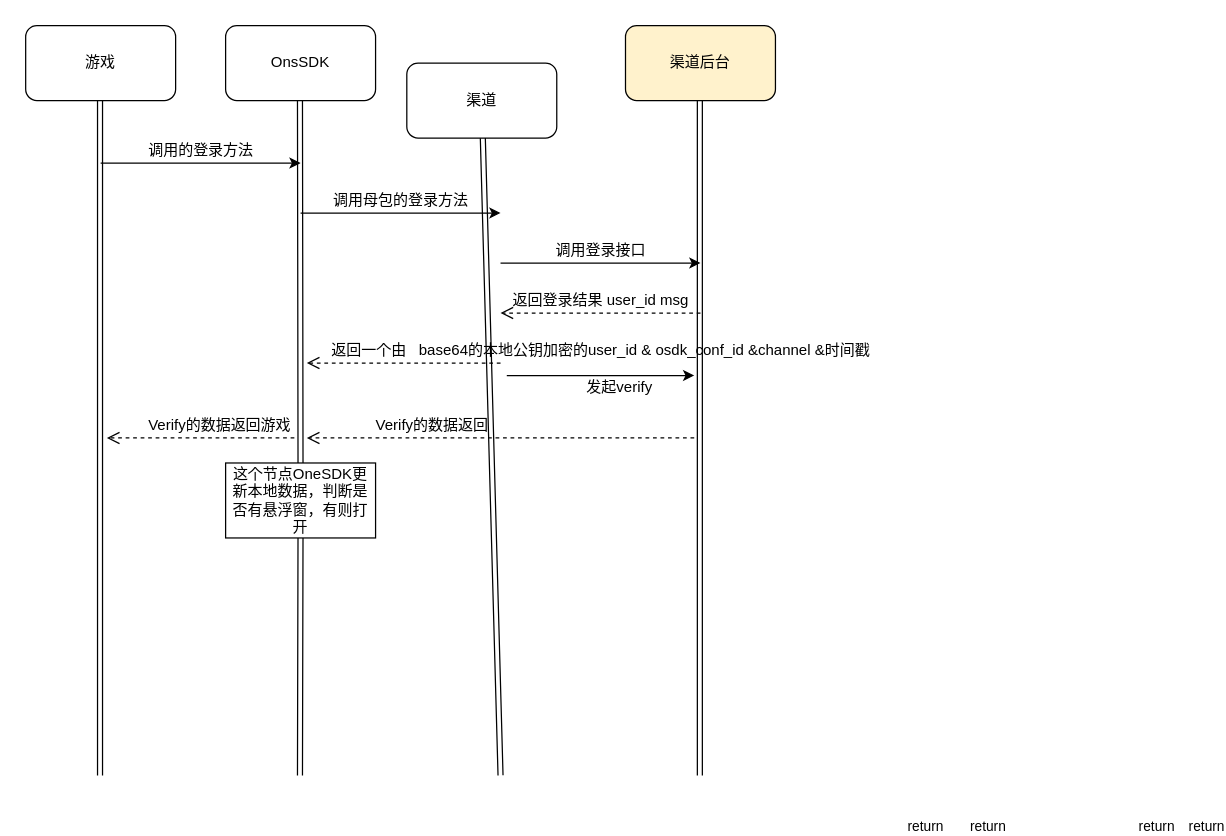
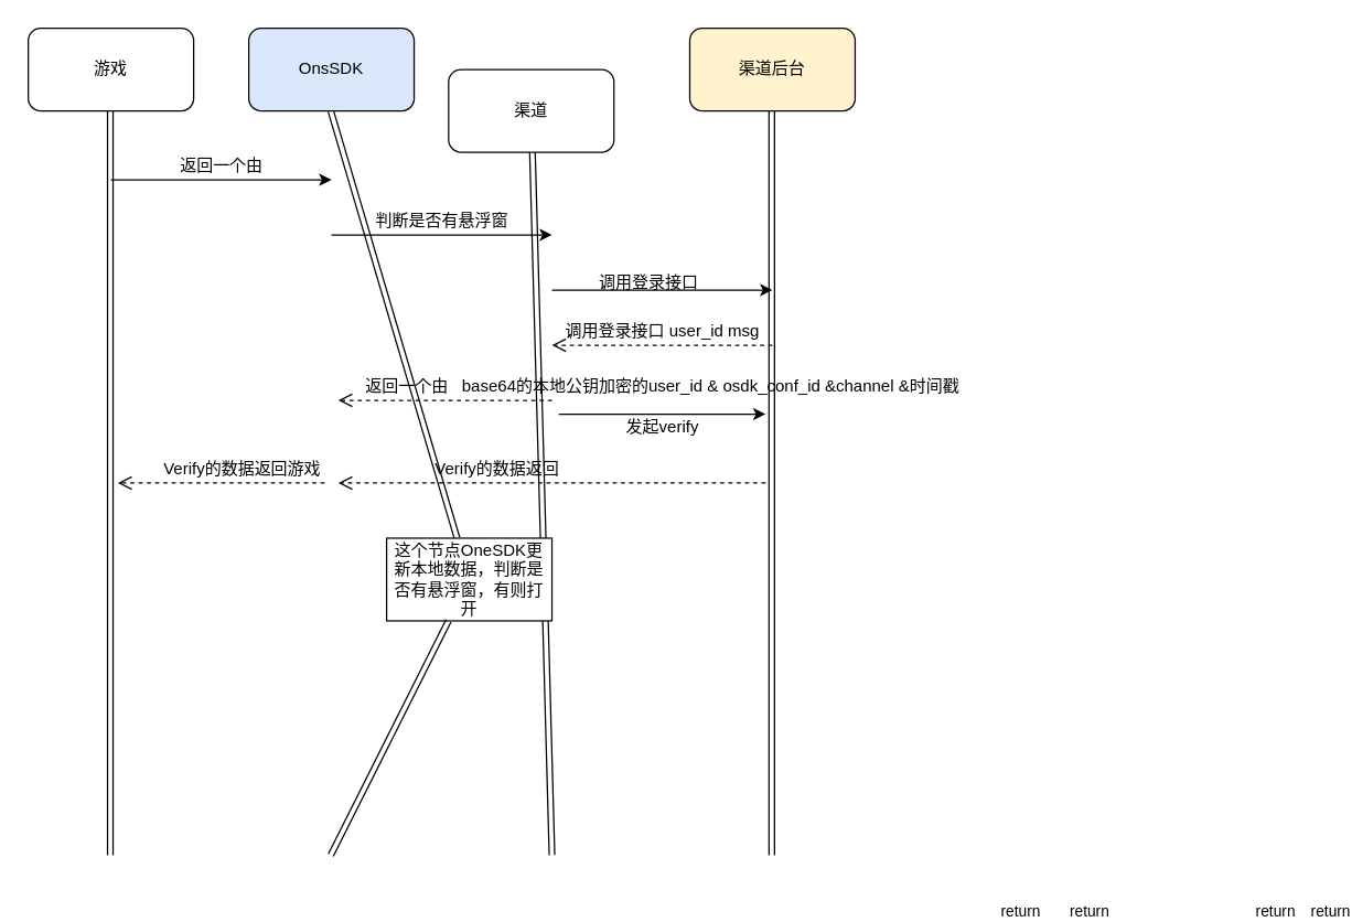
  <mxCell id="0" />
  <mxCell id="1" parent="0" />
  <mxCell id="2" value="游戏" style="rounded=1;whiteSpace=wrap;html=1;" vertex="1" parent="1"><mxGeometry x="20" y="20" width="120" height="60" as="geometry" /></mxCell>
- <mxCell id="3" value="OnsSDK" style="rounded=1;whiteSpace=wrap;html=1;" vertex="1" parent="1"><mxGeometry x="180" y="20" width="120" height="60" as="geometry" /></mxCell>
+ <mxCell id="3" value="OnsSDK" style="rounded=1;whiteSpace=wrap;html=1;fillColor=#dae8fc;" vertex="1" parent="1"><mxGeometry x="180" y="20" width="120" height="60" as="geometry" /></mxCell>
  <mxCell id="4" value="渠道" style="rounded=1;whiteSpace=wrap;html=1;" vertex="1" parent="1"><mxGeometry x="325" y="50" width="120" height="60" as="geometry" /></mxCell>
  <mxCell id="5" value="渠道后台" style="rounded=1;whiteSpace=wrap;html=1;fillColor=#fff2cc;" vertex="1" parent="1"><mxGeometry x="500" y="20" width="120" height="60" as="geometry" /></mxCell>
  <mxCell id="6" value="" style="shape=link;html=1;" edge="1" parent="1" target="4"><mxGeometry width="100" relative="1" as="geometry"><mxPoint x="400" y="620" as="sourcePoint" /><mxPoint x="480" y="300" as="targetPoint" /></mxGeometry></mxCell>
  <mxCell id="7" value="" style="shape=link;html=1;" edge="1" parent="1"><mxGeometry width="100" relative="1" as="geometry"><mxPoint x="79.5" y="620" as="sourcePoint" /><mxPoint x="79.5" y="80" as="targetPoint" /></mxGeometry></mxCell>
  <mxCell id="8" value="" style="shape=link;html=1;startArrow=none;" edge="1" parent="1" source="26"><mxGeometry width="100" relative="1" as="geometry"><mxPoint x="239.5" y="620" as="sourcePoint" /><mxPoint x="239.5" y="80" as="targetPoint" /></mxGeometry></mxCell>
  <mxCell id="9" value="" style="shape=link;html=1;" edge="1" parent="1"><mxGeometry width="100" relative="1" as="geometry"><mxPoint x="559.5" y="620" as="sourcePoint" /><mxPoint x="559.5" y="80" as="targetPoint" /></mxGeometry></mxCell>
  <mxCell id="10" value="" style="endArrow=classic;html=1;" edge="1" parent="1"><mxGeometry width="50" height="50" relative="1" as="geometry"><mxPoint x="80" y="130" as="sourcePoint" /><mxPoint x="240" y="130" as="targetPoint" /></mxGeometry></mxCell>
- <mxCell id="11" value="调用的登录方法" style="text;html=1;align=center;verticalAlign=middle;resizable=0;points=[];autosize=1;strokeColor=none;" vertex="1" parent="1"><mxGeometry x="110" y="110" width="100" height="20" as="geometry" /></mxCell>
+ <mxCell id="11" value="返回一个由" style="text;html=1;align=center;verticalAlign=middle;resizable=0;points=[];autosize=1;strokeColor=none;" vertex="1" parent="1"><mxGeometry x="110" y="110" width="100" height="20" as="geometry" /></mxCell>
  <mxCell id="12" value="" style="endArrow=classic;html=1;" edge="1" parent="1"><mxGeometry width="50" height="50" relative="1" as="geometry"><mxPoint x="240" y="170" as="sourcePoint" /><mxPoint x="400" y="170" as="targetPoint" /></mxGeometry></mxCell>
- <mxCell id="13" value="调用母包的登录方法" style="text;html=1;align=center;verticalAlign=middle;resizable=0;points=[];autosize=1;strokeColor=none;" vertex="1" parent="1"><mxGeometry x="260" y="150" width="120" height="20" as="geometry" /></mxCell>
+ <mxCell id="13" value="判断是否有悬浮窗" style="text;html=1;align=center;verticalAlign=middle;resizable=0;points=[];autosize=1;strokeColor=none;" vertex="1" parent="1"><mxGeometry x="260" y="150" width="120" height="20" as="geometry" /></mxCell>
  <mxCell id="14" value="" style="endArrow=classic;html=1;" edge="1" parent="1"><mxGeometry width="50" height="50" relative="1" as="geometry"><mxPoint x="400" y="210" as="sourcePoint" /><mxPoint x="560" y="210" as="targetPoint" /></mxGeometry></mxCell>
- <mxCell id="15" value="调用登录接口" style="text;html=1;align=center;verticalAlign=middle;resizable=0;points=[];autosize=1;strokeColor=none;" vertex="1" parent="1"><mxGeometry x="435" y="190" width="90" height="20" as="geometry" /></mxCell>
+ <mxCell id="15" value="调用登录接口" style="text;html=1;align=center;verticalAlign=middle;resizable=0;points=[];autosize=1;strokeColor=none;" vertex="1" parent="1"><mxGeometry x="425" y="195" width="90" height="20" as="geometry" /></mxCell>
  <mxCell id="16" value="return" style="html=1;verticalAlign=bottom;endArrow=open;dashed=1;endSize=8;" edge="1" parent="1"><mxGeometry x="-1" y="479" relative="1" as="geometry"><mxPoint x="560" y="250" as="sourcePoint" /><mxPoint x="400" y="250" as="targetPoint" /><mxPoint x="230" y="-59" as="offset" /></mxGeometry></mxCell>
- <mxCell id="17" value="返回登录结果 user_id msg" style="text;html=1;align=center;verticalAlign=middle;resizable=0;points=[];autosize=1;strokeColor=none;" vertex="1" parent="1"><mxGeometry x="400" y="230" width="160" height="20" as="geometry" /></mxCell>
+ <mxCell id="17" value="调用登录接口 user_id msg" style="text;html=1;align=center;verticalAlign=middle;resizable=0;points=[];autosize=1;strokeColor=none;" vertex="1" parent="1"><mxGeometry x="400" y="230" width="160" height="20" as="geometry" /></mxCell>
  <mxCell id="18" value="return" style="html=1;verticalAlign=bottom;endArrow=open;dashed=1;endSize=8;" edge="1" parent="1"><mxGeometry x="-1" y="510" relative="1" as="geometry"><mxPoint x="400" y="290" as="sourcePoint" /><mxPoint x="245" y="290" as="targetPoint" /><mxPoint x="340" y="-130" as="offset" /></mxGeometry></mxCell>
  <mxCell id="19" value="返回一个由&amp;nbsp; &amp;nbsp;base64的本地公钥加密的user_id &amp;amp; osdk_conf_id &amp;amp;channel &amp;amp;时间戳" style="text;html=1;align=center;verticalAlign=middle;resizable=0;points=[];autosize=1;strokeColor=none;" vertex="1" parent="1"><mxGeometry x="255" y="270" width="450" height="20" as="geometry" /></mxCell>
  <mxCell id="20" value="" style="endArrow=classic;html=1;" edge="1" parent="1"><mxGeometry width="50" height="50" relative="1" as="geometry"><mxPoint x="405" y="300" as="sourcePoint" /><mxPoint x="555" y="300" as="targetPoint" /></mxGeometry></mxCell>
- <mxCell id="21" value="发起verify" style="text;html=1;align=center;verticalAlign=middle;resizable=0;points=[];autosize=1;strokeColor=none;" vertex="1" parent="1"><mxGeometry x="460" y="300" width="70" height="20" as="geometry" /></mxCell>
+ <mxCell id="21" value="发起verify" style="text;html=1;align=center;verticalAlign=middle;resizable=0;points=[];autosize=1;strokeColor=none;" vertex="1" parent="1"><mxGeometry x="445" y="300" width="70" height="20" as="geometry" /></mxCell>
  <mxCell id="22" value="return" style="html=1;verticalAlign=bottom;endArrow=open;dashed=1;endSize=8;" edge="1" parent="1"><mxGeometry x="-1" y="489" relative="1" as="geometry"><mxPoint x="555" y="350" as="sourcePoint" /><mxPoint x="245" y="350" as="targetPoint" /><mxPoint x="370" y="-169" as="offset" /></mxGeometry></mxCell>
- <mxCell id="23" value="Verify的数据返回" style="text;html=1;align=center;verticalAlign=middle;resizable=0;points=[];autosize=1;strokeColor=none;" vertex="1" parent="1"><mxGeometry x="290" y="330" width="110" height="20" as="geometry" /></mxCell>
+ <mxCell id="23" value="Verify的数据返回" style="text;html=1;align=center;verticalAlign=middle;resizable=0;points=[];autosize=1;strokeColor=none;" vertex="1" parent="1"><mxGeometry x="305" y="330" width="110" height="20" as="geometry" /></mxCell>
  <mxCell id="24" value="return" style="html=1;verticalAlign=bottom;endArrow=open;dashed=1;endSize=8;" edge="1" parent="1"><mxGeometry x="-1" y="797" relative="1" as="geometry"><mxPoint x="235" y="350" as="sourcePoint" /><mxPoint x="85" y="350" as="targetPoint" /><mxPoint x="730" y="-477" as="offset" /></mxGeometry></mxCell>
  <mxCell id="25" value="Verify的数据返回游戏" style="text;html=1;align=center;verticalAlign=middle;resizable=0;points=[];autosize=1;strokeColor=none;" vertex="1" parent="1"><mxGeometry x="110" y="330" width="130" height="20" as="geometry" /></mxCell>
- <mxCell id="26" value="这个节点OneSDK更新本地数据，判断是否有悬浮窗，有则打开" style="rounded=0;whiteSpace=wrap;html=1;" vertex="1" parent="1"><mxGeometry x="180" y="370" width="120" height="60" as="geometry" /></mxCell>
+ <mxCell id="26" value="这个节点OneSDK更新本地数据，判断是否有悬浮窗，有则打开" style="rounded=0;whiteSpace=wrap;html=1;" vertex="1" parent="1"><mxGeometry x="280" y="390" width="120" height="60" as="geometry" /></mxCell>
  <mxCell id="27" value="" style="shape=link;html=1;endArrow=none;" edge="1" parent="1" target="26"><mxGeometry width="100" relative="1" as="geometry"><mxPoint x="239.5" y="620" as="sourcePoint" /><mxPoint x="239.5" y="80" as="targetPoint" /></mxGeometry></mxCell>
